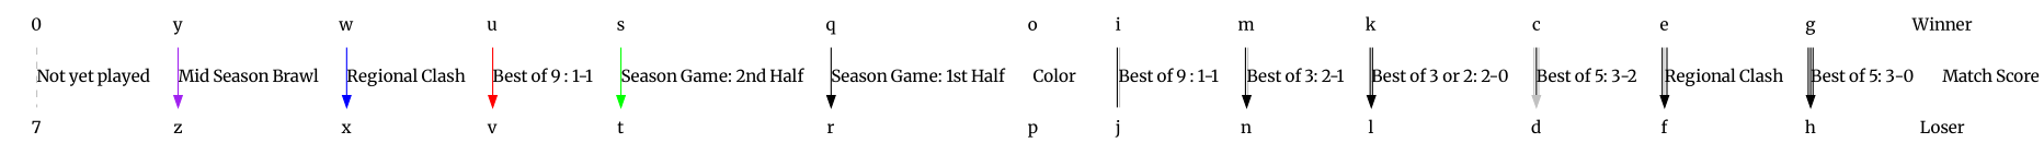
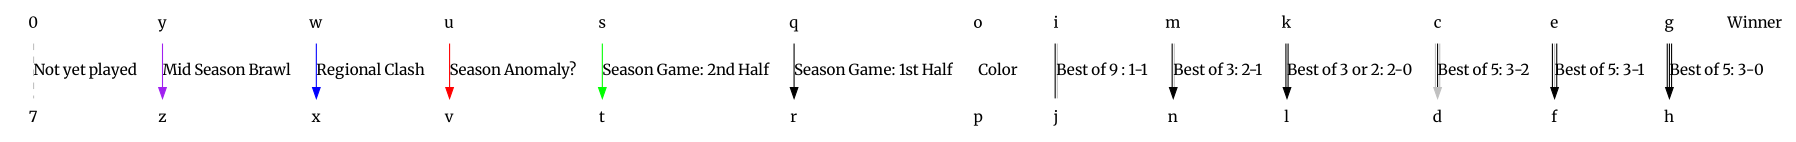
  digraph {
    fontname=Merriweather
    rankdir=TB
    node [fontname=Merriweather shape=none]
    edge [color=white fontname=Merriweather]
    n1 [label=0]
    n2 [label=7]
    y
    z
    w
    x
    u
    v
    s
    t
    q
    r
    o
    p
    i
    j
    m
    n
    k
    l
    c
    d
    e
    f
    g
    h
    n27 [label=Winner]
-   n28 [label=Loser]
    n1 -> n2 [color=gray dir=none label="Not yet played" style=dashed]
    y -> z [color=purple label="Mid Season Brawl"]
    w -> x [color=blue label="Regional Clash"]
-   u -> v [color=red label="Best of 9 : 1-1"]
+   u -> v [color=red label="Season Anomaly?"]
    s -> t [color=green label="Season Game: 2nd Half"]
    q -> r [color=black label="Season Game: 1st Half"]
    o -> p [label=Color]
    i -> j [color="black:gray" dir=none label="Best of 9 : 1-1"]
    m -> n [color="black:gray" label="Best of 3: 2-1"]
    k -> l [color="black:black" label="Best of 3 or 2: 2-0"]
    c -> d [color="gray:black:gray" label="Best of 5: 3-2"]
-   e -> f [color="black:gray:black" label="Regional Clash"]
+   e -> f [color="black:gray:black" label="Best of 5: 3-1"]
    g -> h [color="black:black:black" label="Best of 5: 3-0"]
-   n27 -> n28 [label="Match Score"]
  }
